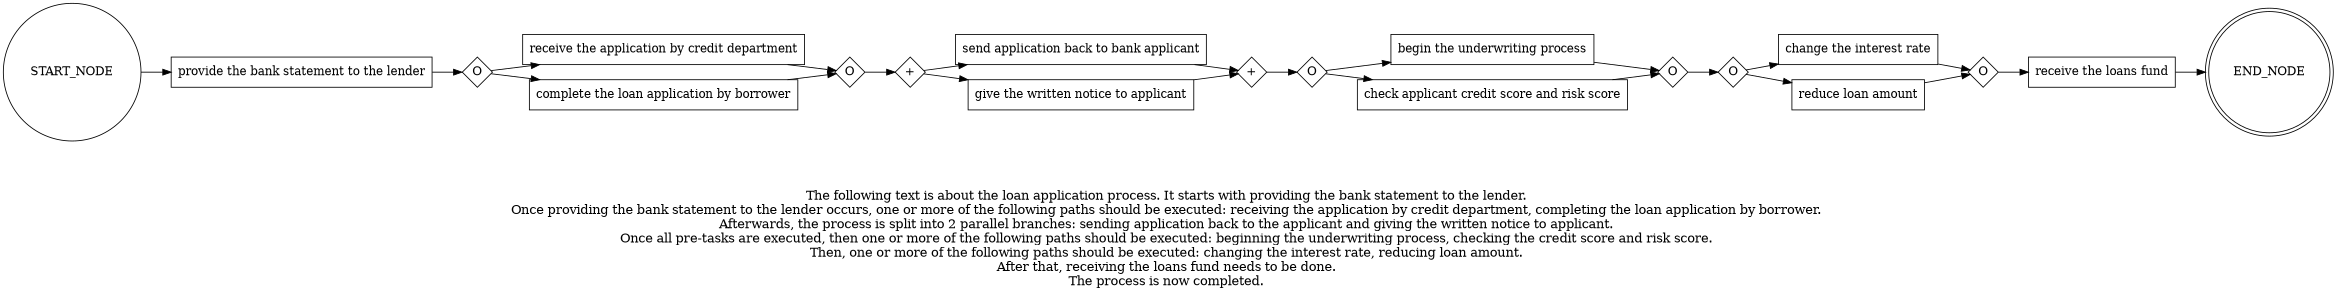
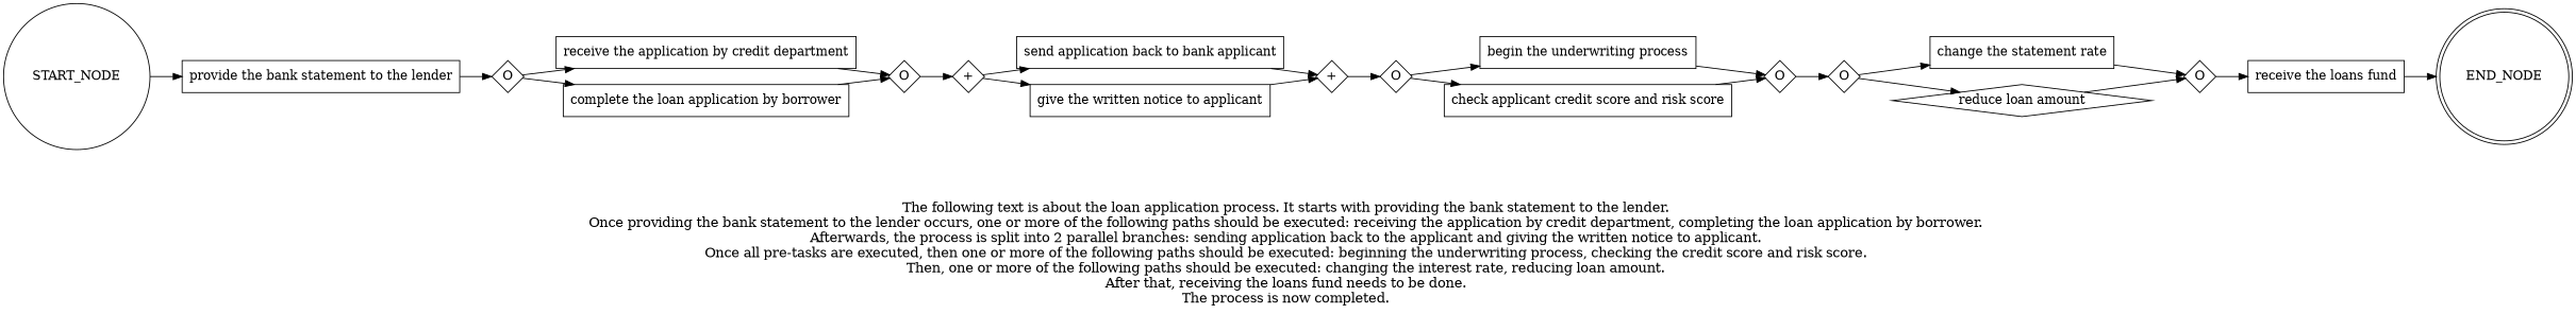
  digraph {
    fontsize=15
    label="\n\n\nThe following text is about the loan application process. It starts with providing the bank statement to the lender. \nOnce providing the bank statement to the lender occurs, one or more of the following paths should be executed: receiving the application by credit department, completing the loan application by borrower. \nAfterwards, the process is split into 2 parallel branches: sending application back to the applicant and giving the written notice to applicant. \nOnce all pre-tasks are executed, then one or more of the following paths should be executed: beginning the underwriting process, checking the credit score and risk score. \nThen, one or more of the following paths should be executed: changing the interest rate, reducing loan amount. \nAfter that, receiving the loans fund needs to be done. \nThe process is now completed. \n"
    rankdir=LR
    node [shape=box]
    "provide the bank statement to the lender"
    n2 [fixedsize=true label=O shape=diamond width=0.5]
    "receive the application by credit department"
    "complete the loan application by borrower"
    n5 [fixedsize=true label=O shape=diamond width=0.5]
    n6 [fixedsize=true label="+" shape=diamond width=0.5]
    n7 [label="send application back to bank applicant"]
    "give the written notice to applicant"
    n9 [fixedsize=true label="+" shape=diamond width=0.5]
    n10 [fixedsize=true label=O shape=diamond width=0.5]
    "begin the underwriting process"
    n12 [label="check applicant credit score and risk score"]
    n13 [fixedsize=true label=O shape=diamond width=0.5]
    n14 [fixedsize=true label=O shape=diamond width=0.5]
-   "change the interest rate"
-   "reduce loan amount"
+   "change the interest rate" [label="change the statement rate"]
+   "reduce loan amount" [shape=diamond]
    n17 [fixedsize=true label=O shape=diamond width=0.5]
    "receive the loans fund"
    END_NODE [shape=doublecircle width=0.2]
    START_NODE [shape=circle width=0.3]
    subgraph sub_1 {
      "provide the bank statement to the lender"
      n2
      "receive the application by credit department"
      "complete the loan application by borrower"
      n5
      n6
      n7
      "give the written notice to applicant"
      n9
      n10
      "begin the underwriting process"
      n12
      n13
      n14
      "change the interest rate"
      "reduce loan amount"
      n17
      "receive the loans fund"
    }
    "provide the bank statement to the lender" -> n2
    n2 -> "receive the application by credit department"
    n2 -> "complete the loan application by borrower"
    "receive the application by credit department" -> n5
    "complete the loan application by borrower" -> n5
    n5 -> n6
    n6 -> n7
    n6 -> "give the written notice to applicant"
    n7 -> n9
    "give the written notice to applicant" -> n9
    n9 -> n10
    n10 -> "begin the underwriting process"
    n10 -> n12
    "begin the underwriting process" -> n13
    n12 -> n13
    n13 -> n14
    n14 -> "change the interest rate"
    n14 -> "reduce loan amount"
    "change the interest rate" -> n17
    "reduce loan amount" -> n17
    n17 -> "receive the loans fund"
    "receive the loans fund" -> END_NODE
    START_NODE -> "provide the bank statement to the lender"
  }
